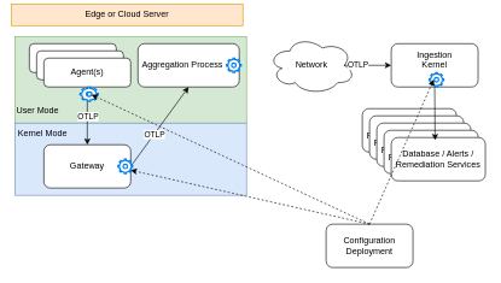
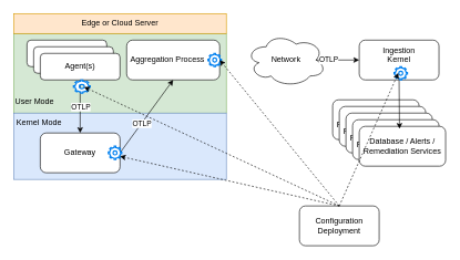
  <mxCell id="0" />
  <mxCell id="1" parent="0" />
  <mxCell id="2" value="&lt;div&gt;&lt;span style=&quot;background-color: transparent; color: light-dark(rgb(0, 0, 0), rgb(255, 255, 255));&quot;&gt;&lt;br&gt;&lt;/span&gt;&lt;/div&gt;&lt;div&gt;&lt;span style=&quot;background-color: transparent; color: light-dark(rgb(0, 0, 0), rgb(255, 255, 255));&quot;&gt;&lt;br&gt;&lt;/span&gt;&lt;/div&gt;&lt;div&gt;&lt;span style=&quot;background-color: transparent; color: light-dark(rgb(0, 0, 0), rgb(255, 255, 255));&quot;&gt;&lt;br&gt;&lt;/span&gt;&lt;/div&gt;&lt;div&gt;&lt;span style=&quot;background-color: transparent; color: light-dark(rgb(0, 0, 0), rgb(255, 255, 255));&quot;&gt;&lt;br&gt;&lt;/span&gt;&lt;/div&gt;&lt;div&gt;&lt;span style=&quot;background-color: transparent; color: light-dark(rgb(0, 0, 0), rgb(255, 255, 255));&quot;&gt;&lt;br&gt;&lt;/span&gt;&lt;/div&gt;&lt;div&gt;&lt;span style=&quot;background-color: transparent; color: light-dark(rgb(0, 0, 0), rgb(255, 255, 255));&quot;&gt;&lt;br&gt;&lt;/span&gt;&lt;/div&gt;&lt;div&gt;&lt;span style=&quot;background-color: transparent; color: light-dark(rgb(0, 0, 0), rgb(255, 255, 255));&quot;&gt;&lt;br&gt;&lt;/span&gt;&lt;/div&gt;&lt;div&gt;&lt;span style=&quot;background-color: transparent; color: light-dark(rgb(0, 0, 0), rgb(255, 255, 255));&quot;&gt;&lt;br&gt;&lt;/span&gt;&lt;/div&gt;&lt;div&gt;&lt;span style=&quot;background-color: transparent; color: light-dark(rgb(0, 0, 0), rgb(255, 255, 255));&quot;&gt;User Mode&amp;nbsp; &amp;nbsp; &amp;nbsp; &amp;nbsp; &amp;nbsp; &amp;nbsp; &amp;nbsp; &amp;nbsp; &amp;nbsp; &amp;nbsp; &amp;nbsp; &amp;nbsp; &amp;nbsp; &amp;nbsp; &amp;nbsp; &amp;nbsp; &amp;nbsp; &amp;nbsp; &amp;nbsp; &amp;nbsp; &amp;nbsp; &amp;nbsp; &amp;nbsp; &amp;nbsp; &amp;nbsp; &amp;nbsp; &amp;nbsp; &amp;nbsp; &amp;nbsp; &amp;nbsp; &amp;nbsp; &amp;nbsp; &amp;nbsp; &amp;nbsp; &amp;nbsp; &amp;nbsp; &amp;nbsp; &amp;nbsp; &amp;nbsp; &amp;nbsp; &amp;nbsp;&lt;/span&gt;&lt;br&gt;&lt;/div&gt;&lt;div&gt;&lt;br&gt;&lt;/div&gt;" style="rounded=0;whiteSpace=wrap;html=1;fillColor=#d5e8d4;strokeColor=#82b366;" vertex="1" parent="1"><mxGeometry x="20" y="50" width="320" height="120" as="geometry" /></mxCell>
  <mxCell id="3" value="&lt;div&gt;&lt;span style=&quot;background-color: transparent; color: light-dark(rgb(0, 0, 0), rgb(255, 255, 255));&quot;&gt;Kernel Mode&amp;nbsp; &amp;nbsp; &amp;nbsp; &amp;nbsp; &amp;nbsp; &amp;nbsp; &amp;nbsp; &amp;nbsp; &amp;nbsp; &amp;nbsp; &amp;nbsp; &amp;nbsp; &amp;nbsp; &amp;nbsp; &amp;nbsp; &amp;nbsp; &amp;nbsp; &amp;nbsp; &amp;nbsp; &amp;nbsp; &amp;nbsp; &amp;nbsp; &amp;nbsp; &amp;nbsp; &amp;nbsp; &amp;nbsp; &amp;nbsp; &amp;nbsp; &amp;nbsp; &amp;nbsp; &amp;nbsp; &amp;nbsp; &amp;nbsp; &amp;nbsp; &amp;nbsp; &amp;nbsp; &amp;nbsp; &amp;nbsp; &amp;nbsp; &amp;nbsp; &amp;nbsp;&lt;/span&gt;&lt;/div&gt;&lt;div&gt;&lt;span style=&quot;background-color: transparent; color: light-dark(rgb(0, 0, 0), rgb(255, 255, 255));&quot;&gt;&lt;br&gt;&lt;/span&gt;&lt;/div&gt;&lt;div&gt;&lt;span style=&quot;background-color: transparent; color: light-dark(rgb(0, 0, 0), rgb(255, 255, 255));&quot;&gt;&lt;br&gt;&lt;/span&gt;&lt;/div&gt;&lt;div&gt;&lt;span style=&quot;background-color: transparent; color: light-dark(rgb(0, 0, 0), rgb(255, 255, 255));&quot;&gt;&lt;br&gt;&lt;/span&gt;&lt;/div&gt;&lt;div&gt;&lt;span style=&quot;background-color: transparent; color: light-dark(rgb(0, 0, 0), rgb(255, 255, 255));&quot;&gt;&lt;br&gt;&lt;/span&gt;&lt;/div&gt;" style="rounded=0;whiteSpace=wrap;html=1;fillColor=#dae8fc;strokeColor=#6c8ebf;" vertex="1" parent="1"><mxGeometry x="20" y="170" width="320" height="100" as="geometry" /></mxCell>
  <mxCell id="4" value="Gateway" style="rounded=1;whiteSpace=wrap;html=1;" vertex="1" parent="1"><mxGeometry x="60" y="200" width="120" height="60" as="geometry" /></mxCell>
  <mxCell id="5" value="Aggregation Process&amp;nbsp; &amp;nbsp; &amp;nbsp;" style="rounded=1;whiteSpace=wrap;html=1;" vertex="1" parent="1"><mxGeometry x="190" y="60" width="140" height="60" as="geometry" /></mxCell>
  <mxCell id="6" value="" style="endArrow=classic;html=1;rounded=0;exitX=1;exitY=0.5;exitDx=0;exitDy=0;entryX=0.5;entryY=1;entryDx=0;entryDy=0;" edge="1" parent="1" source="4" target="5"><mxGeometry width="50" height="50" relative="1" as="geometry"><mxPoint x="500" y="380" as="sourcePoint" /><mxPoint x="550" y="330" as="targetPoint" /></mxGeometry></mxCell>
  <mxCell id="7" value="OTLP" style="edgeLabel;html=1;align=center;verticalAlign=middle;resizable=0;points=[];" vertex="1" connectable="0" parent="6"><mxGeometry x="-0.191" relative="1" as="geometry"><mxPoint as="offset" /></mxGeometry></mxCell>
  <mxCell id="8" value="" style="endArrow=classic;html=1;rounded=0;exitX=0.5;exitY=1;exitDx=0;exitDy=0;entryX=0.5;entryY=0;entryDx=0;entryDy=0;" edge="1" parent="1" source="18" target="4"><mxGeometry width="50" height="50" relative="1" as="geometry"><mxPoint x="790" y="590" as="sourcePoint" /><mxPoint x="840" y="540" as="targetPoint" /></mxGeometry></mxCell>
  <mxCell id="9" value="OTLP" style="edgeLabel;html=1;align=center;verticalAlign=middle;resizable=0;points=[];" vertex="1" connectable="0" parent="8"><mxGeometry x="0.002" relative="1" as="geometry"><mxPoint as="offset" /></mxGeometry></mxCell>
  <mxCell id="10" value="Network" style="ellipse;shape=cloud;whiteSpace=wrap;html=1;" vertex="1" parent="1"><mxGeometry x="370" y="50" width="120" height="80" as="geometry" /></mxCell>
  <mxCell id="11" value="" style="endArrow=classic;html=1;rounded=0;exitX=0.875;exitY=0.5;exitDx=0;exitDy=0;exitPerimeter=0;entryX=0;entryY=0.5;entryDx=0;entryDy=0;" edge="1" parent="1" source="10" target="13"><mxGeometry width="50" height="50" relative="1" as="geometry"><mxPoint x="474" y="100" as="sourcePoint" /><mxPoint x="529" y="100" as="targetPoint" /></mxGeometry></mxCell>
  <mxCell id="12" value="OTLP" style="edgeLabel;html=1;align=center;verticalAlign=middle;resizable=0;points=[];" vertex="1" connectable="0" parent="11"><mxGeometry x="-0.454" y="1" relative="1" as="geometry"><mxPoint as="offset" /></mxGeometry></mxCell>
  <mxCell id="13" value="Ingestion&lt;div&gt;Kernel&lt;/div&gt;&lt;div&gt;&lt;br&gt;&lt;/div&gt;" style="rounded=1;whiteSpace=wrap;html=1;" vertex="1" parent="1"><mxGeometry x="540" y="60" width="120" height="60" as="geometry" /></mxCell>
- <mxCell id="14" value="Edge or Cloud Server" style="rounded=0;whiteSpace=wrap;html=1;fillColor=#ffe6cc;strokeColor=#d79b00;" vertex="1" parent="1"><mxGeometry x="15" y="5" width="320" height="30" as="geometry" /></mxCell>
+ <mxCell id="14" value="Edge or Cloud Server" style="rounded=0;whiteSpace=wrap;html=1;fillColor=#ffe6cc;strokeColor=#d79b00;" vertex="1" parent="1"><mxGeometry x="20" y="20" width="320" height="30" as="geometry" /></mxCell>
  <mxCell id="15" value="" style="group" vertex="1" connectable="0" parent="1"><mxGeometry x="40" y="60" width="140" height="60" as="geometry" /></mxCell>
  <mxCell id="16" value="Agent" style="rounded=1;whiteSpace=wrap;html=1;fontSize=12;glass=0;strokeWidth=1;shadow=0;" parent="15" vertex="1"><mxGeometry width="120" height="40" as="geometry" /></mxCell>
  <mxCell id="17" value="Agent" style="rounded=1;whiteSpace=wrap;html=1;fontSize=12;glass=0;strokeWidth=1;shadow=0;" vertex="1" parent="15"><mxGeometry x="10" y="10" width="120" height="40" as="geometry" /></mxCell>
  <mxCell id="18" value="Agent(s)" style="rounded=1;whiteSpace=wrap;html=1;fontSize=12;glass=0;strokeWidth=1;shadow=0;" vertex="1" parent="15"><mxGeometry x="20" y="20" width="120" height="40" as="geometry" /></mxCell>
  <mxCell id="19" value="" style="group" vertex="1" connectable="0" parent="1"><mxGeometry x="500" y="150" width="170" height="100" as="geometry" /></mxCell>
  <mxCell id="20" value="Database / Alerts / Remediation Services" style="rounded=1;whiteSpace=wrap;html=1;" vertex="1" parent="19"><mxGeometry width="130" height="60" as="geometry" /></mxCell>
  <mxCell id="21" value="Database / Alerts / Remediation Services" style="rounded=1;whiteSpace=wrap;html=1;" vertex="1" parent="19"><mxGeometry x="10" y="10" width="130" height="60" as="geometry" /></mxCell>
  <mxCell id="22" value="Database / Alerts / Remediation Services" style="rounded=1;whiteSpace=wrap;html=1;" vertex="1" parent="19"><mxGeometry x="20" y="20" width="130" height="60" as="geometry" /></mxCell>
  <mxCell id="23" value="Database / Alerts / Remediation Services" style="rounded=1;whiteSpace=wrap;html=1;" vertex="1" parent="19"><mxGeometry x="30" y="30" width="130" height="60" as="geometry" /></mxCell>
  <mxCell id="24" value="Database / Alerts / Remediation Services" style="rounded=1;whiteSpace=wrap;html=1;" vertex="1" parent="19"><mxGeometry x="40" y="40" width="130" height="60" as="geometry" /></mxCell>
  <mxCell id="25" value="" style="endArrow=classic;html=1;rounded=0;exitX=0.5;exitY=1;exitDx=0;exitDy=0;entryX=0.466;entryY=0.061;entryDx=0;entryDy=0;entryPerimeter=0;" edge="1" parent="1" source="13" target="24"><mxGeometry width="50" height="50" relative="1" as="geometry"><mxPoint x="500" y="380" as="sourcePoint" /><mxPoint x="640" y="160" as="targetPoint" /></mxGeometry></mxCell>
  <mxCell id="26" value="" style="group" vertex="1" connectable="0" parent="1"><mxGeometry x="110" y="80" width="502.5" height="160" as="geometry" /></mxCell>
  <mxCell id="27" value="" style="html=1;verticalLabelPosition=bottom;align=center;labelBackgroundColor=#ffffff;verticalAlign=top;strokeWidth=2;strokeColor=#0080F0;shadow=0;dashed=0;shape=mxgraph.ios7.icons.settings;" vertex="1" parent="26"><mxGeometry y="40" width="25" height="20" as="geometry" /></mxCell>
  <mxCell id="28" value="" style="html=1;verticalLabelPosition=bottom;align=center;labelBackgroundColor=#ffffff;verticalAlign=top;strokeWidth=2;strokeColor=#0080F0;shadow=0;dashed=0;shape=mxgraph.ios7.icons.settings;" vertex="1" parent="26"><mxGeometry x="52.5" y="140" width="20" height="20" as="geometry" /></mxCell>
  <mxCell id="29" value="" style="html=1;verticalLabelPosition=bottom;align=center;labelBackgroundColor=#ffffff;verticalAlign=top;strokeWidth=2;strokeColor=#0080F0;shadow=0;dashed=0;shape=mxgraph.ios7.icons.settings;" vertex="1" parent="26"><mxGeometry x="202.5" width="20" height="20" as="geometry" /></mxCell>
  <mxCell id="30" value="" style="html=1;verticalLabelPosition=bottom;align=center;labelBackgroundColor=#ffffff;verticalAlign=top;strokeWidth=2;strokeColor=#0080F0;shadow=0;dashed=0;shape=mxgraph.ios7.icons.settings;" vertex="1" parent="26"><mxGeometry x="482.5" y="20" width="20" height="20" as="geometry" /></mxCell>
  <mxCell id="31" value="Configuration&lt;br&gt;Deployment" style="rounded=1;whiteSpace=wrap;html=1;" vertex="1" parent="1"><mxGeometry x="450" y="310" width="120" height="60" as="geometry" /></mxCell>
  <mxCell id="32" value="" style="endArrow=classic;html=1;rounded=0;exitX=0.5;exitY=0;exitDx=0;exitDy=0;entryX=0.871;entryY=0.76;entryDx=0;entryDy=0;entryPerimeter=0;dashed=1;" edge="1" parent="1" source="31" target="28"><mxGeometry width="50" height="50" relative="1" as="geometry"><mxPoint x="410" y="310" as="sourcePoint" /><mxPoint x="400" y="180" as="targetPoint" /></mxGeometry></mxCell>
  <mxCell id="33" value="" style="endArrow=classic;html=1;rounded=0;exitX=0.5;exitY=0;exitDx=0;exitDy=0;entryX=0.635;entryY=0.532;entryDx=0;entryDy=0;entryPerimeter=0;dashed=1;" edge="1" parent="1" source="31" target="27"><mxGeometry width="50" height="50" relative="1" as="geometry"><mxPoint x="424" y="360" as="sourcePoint" /><mxPoint x="190" y="245" as="targetPoint" /></mxGeometry></mxCell>
+ <mxCell id="34" value="" style="endArrow=classic;html=1;rounded=0;exitX=0.5;exitY=0;exitDx=0;exitDy=0;entryX=1;entryY=0.5;entryDx=0;entryDy=0;dashed=1;" edge="1" parent="1" source="31" target="5"><mxGeometry width="50" height="50" relative="1" as="geometry"><mxPoint x="434" y="370" as="sourcePoint" /><mxPoint x="200" y="255" as="targetPoint" /></mxGeometry></mxCell>
  <mxCell id="35" value="" style="endArrow=classic;html=1;rounded=0;entryX=0.318;entryY=0.479;entryDx=0;entryDy=0;entryPerimeter=0;exitX=0.5;exitY=0;exitDx=0;exitDy=0;dashed=1;" edge="1" parent="1" source="31" target="30"><mxGeometry width="50" height="50" relative="1" as="geometry"><mxPoint x="400" y="430" as="sourcePoint" /><mxPoint x="210" y="265" as="targetPoint" /></mxGeometry></mxCell>
